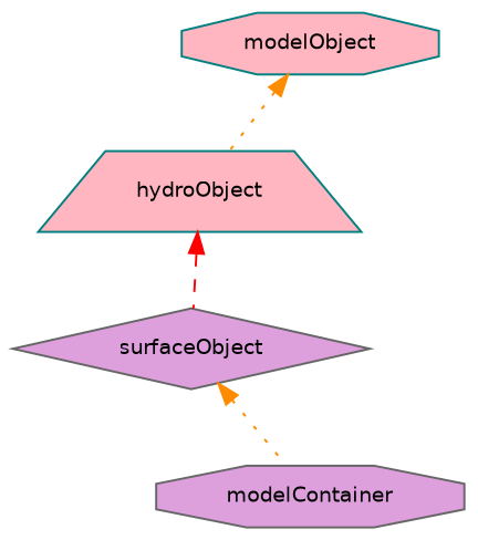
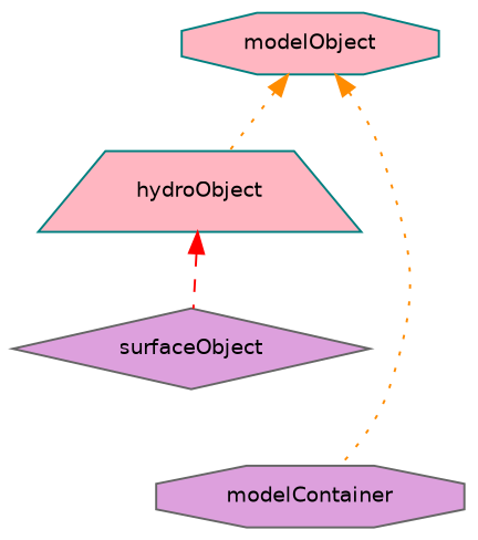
  digraph {
    node [color=gray40 fillcolor=plum fontname=Helvetica fontsize=10 shape=octagon style=filled]
    edge [color=darkorange dir=back fontname=Helvetica fontsize=10 labelfontname=Helvetica labelfontsize=10 style=dotted]
    n1 [fontcolor=black height=0.2 label=surfaceObject shape=diamond width=0.4]
    n2 [color=teal fillcolor=lightpink height=0.2 label=hydroObject shape=trapezium width=0.4]
    n3 [height=0.2 label=modelContainer width=0.4]
    n4 [color=teal fillcolor=lightpink height=0.2 label=modelObject width=0.4]
    n2 -> n1 [color=red style=dashed]
    n4 -> n2
-   n1 -> n3
+   n4 -> n3
  }
